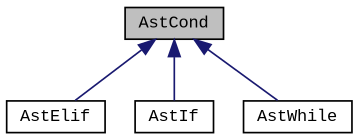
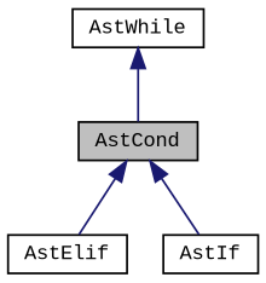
  digraph {
    fontname="Liberation Mono"
    node [color=black fillcolor=white fontname="Liberation Mono" fontsize=10 shape=record style=filled]
    edge [color=midnightblue dir=back fontname="Liberation Mono" fontsize=10 labelfontname=Helvetica labelfontsize=10 style=solid]
    n1 [fillcolor=grey75 fontcolor=black height=0.2 label=AstCond width=0.4]
    n2 [height=0.2 label=AstElif width=0.4]
    n3 [height=0.2 label=AstIf width=0.4]
    n4 [height=0.2 label=AstWhile width=0.4]
    n1 -> n2
    n1 -> n3
-   n1 -> n4
+   n4 -> n1
  }
